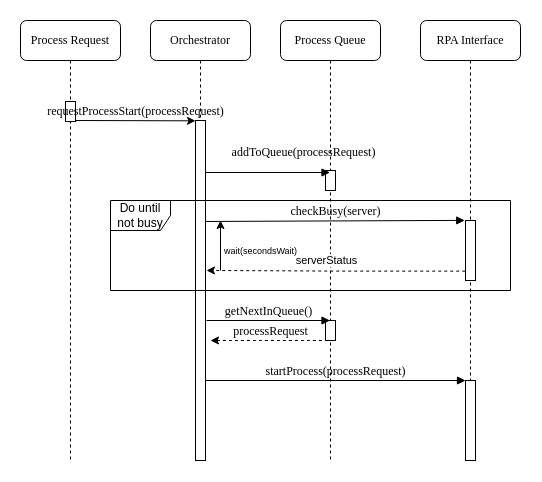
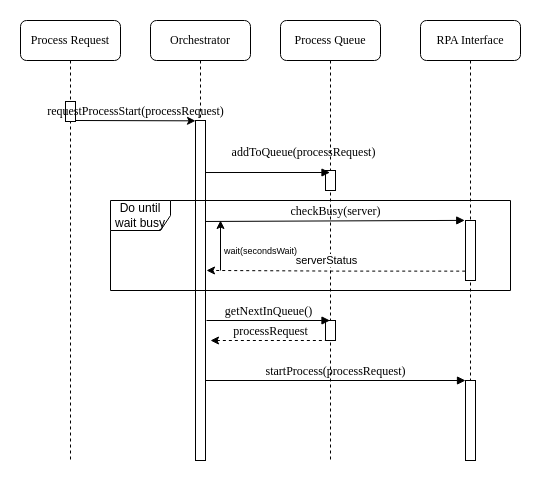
  <mxCell id="0" />
  <mxCell id="1" parent="0" />
  <mxCell id="2" value="Process Request" style="shape=umlLifeline;perimeter=lifelinePerimeter;whiteSpace=wrap;html=1;container=1;collapsible=0;recursiveResize=0;outlineConnect=0;rounded=1;shadow=0;comic=0;labelBackgroundColor=none;strokeWidth=1;fontFamily=Verdana;fontSize=12;align=center;" parent="1" vertex="1"><mxGeometry x="20" y="20" width="100" height="440" as="geometry" /></mxCell>
  <mxCell id="3" value="" style="html=1;points=[];perimeter=orthogonalPerimeter;rounded=0;shadow=0;comic=0;labelBackgroundColor=none;strokeWidth=1;fontFamily=Verdana;fontSize=12;align=center;" parent="2" vertex="1"><mxGeometry x="45" y="81" width="10" height="20" as="geometry" /></mxCell>
  <mxCell id="4" value="Process Queue" style="shape=umlLifeline;perimeter=lifelinePerimeter;whiteSpace=wrap;html=1;container=1;collapsible=0;recursiveResize=0;outlineConnect=0;rounded=1;shadow=0;comic=0;labelBackgroundColor=none;strokeWidth=1;fontFamily=Verdana;fontSize=12;align=center;" parent="1" vertex="1"><mxGeometry x="280" y="20" width="100" height="440" as="geometry" /></mxCell>
  <mxCell id="5" value="" style="html=1;points=[];perimeter=orthogonalPerimeter;rounded=0;shadow=0;comic=0;labelBackgroundColor=none;strokeWidth=1;fontFamily=Verdana;fontSize=12;align=center;" parent="4" vertex="1"><mxGeometry x="45" y="300" width="10" height="20" as="geometry" /></mxCell>
  <mxCell id="6" value="RPA Interface" style="shape=umlLifeline;perimeter=lifelinePerimeter;whiteSpace=wrap;html=1;container=1;collapsible=0;recursiveResize=0;outlineConnect=0;rounded=1;shadow=0;comic=0;labelBackgroundColor=none;strokeWidth=1;fontFamily=Verdana;fontSize=12;align=center;" parent="1" vertex="1"><mxGeometry x="420" y="20" width="100" height="440" as="geometry" /></mxCell>
  <mxCell id="7" value="" style="html=1;points=[];perimeter=orthogonalPerimeter;rounded=0;shadow=0;comic=0;labelBackgroundColor=none;strokeWidth=1;fontFamily=Verdana;fontSize=12;align=center;" parent="6" vertex="1"><mxGeometry x="45" y="200" width="10" height="60" as="geometry" /></mxCell>
  <mxCell id="8" value="Orchestrator" style="shape=umlLifeline;perimeter=lifelinePerimeter;whiteSpace=wrap;html=1;container=1;collapsible=0;recursiveResize=0;outlineConnect=0;rounded=1;shadow=0;comic=0;labelBackgroundColor=none;strokeWidth=1;fontFamily=Verdana;fontSize=12;align=center;" parent="1" vertex="1"><mxGeometry x="150" y="20" width="100" height="440" as="geometry" /></mxCell>
  <mxCell id="9" value="" style="html=1;points=[];perimeter=orthogonalPerimeter;rounded=0;shadow=0;comic=0;labelBackgroundColor=none;strokeWidth=1;fontFamily=Verdana;fontSize=12;align=center;" parent="8" vertex="1"><mxGeometry x="45" y="100" width="10" height="340" as="geometry" /></mxCell>
  <mxCell id="10" value="&lt;p style=&quot;line-height: 0%;&quot;&gt;&lt;font style=&quot;font-size: 9px;&quot;&gt;wait(secondsWait)&lt;/font&gt;&lt;/p&gt;" style="endArrow=classic;html=1;rounded=0;" parent="8" edge="1"><mxGeometry x="-0.2" y="-40" width="50" height="50" relative="1" as="geometry"><mxPoint x="70" y="250" as="sourcePoint" /><mxPoint x="70" y="200" as="targetPoint" /><mxPoint as="offset" /></mxGeometry></mxCell>
  <mxCell id="11" value="" style="html=1;points=[];perimeter=orthogonalPerimeter;rounded=0;shadow=0;comic=0;labelBackgroundColor=none;strokeWidth=1;fontFamily=Verdana;fontSize=12;align=center;" parent="1" vertex="1"><mxGeometry x="465" y="380" width="10" height="80" as="geometry" /></mxCell>
  <mxCell id="12" value="startProcess(processRequest)" style="html=1;verticalAlign=bottom;endArrow=block;entryX=0;entryY=0;labelBackgroundColor=none;fontFamily=Verdana;fontSize=12;" parent="1" source="9" target="11" edge="1"><mxGeometry relative="1" as="geometry"><mxPoint x="420" y="360" as="sourcePoint" /></mxGeometry></mxCell>
  <mxCell id="13" value="requestProcessStart(processRequest)" style="html=1;verticalAlign=bottom;endArrow=none;entryX=1;entryY=0.965;labelBackgroundColor=none;fontFamily=Verdana;fontSize=12;edgeStyle=elbowEdgeStyle;elbow=vertical;startArrow=classic;startFill=1;endFill=0;entryDx=0;entryDy=0;entryPerimeter=0;exitX=0;exitY=0.001;exitDx=0;exitDy=0;exitPerimeter=0;" parent="1" source="9" target="3" edge="1"><mxGeometry relative="1" as="geometry"><mxPoint x="130" y="130" as="sourcePoint" /></mxGeometry></mxCell>
  <mxCell id="14" value="getNextInQueue()" style="html=1;verticalAlign=bottom;endArrow=block;labelBackgroundColor=none;fontFamily=Verdana;fontSize=12;edgeStyle=elbowEdgeStyle;elbow=vertical;" parent="1" target="4" edge="1"><mxGeometry relative="1" as="geometry"><mxPoint x="206" y="320" as="sourcePoint" /><mxPoint x="340" y="320" as="targetPoint" /><Array as="points"><mxPoint x="360" y="320" /></Array></mxGeometry></mxCell>
  <mxCell id="15" value="processRequest" style="html=1;verticalAlign=bottom;endArrow=none;labelBackgroundColor=none;fontFamily=Verdana;fontSize=12;edgeStyle=elbowEdgeStyle;elbow=vertical;startArrow=classic;startFill=1;endFill=0;dashed=1;" parent="1" target="4" edge="1"><mxGeometry relative="1" as="geometry"><mxPoint x="210" y="340" as="sourcePoint" /><mxPoint x="360" y="340" as="targetPoint" /><Array as="points"><mxPoint x="360" y="340" /></Array></mxGeometry></mxCell>
  <mxCell id="16" value="" style="html=1;points=[];perimeter=orthogonalPerimeter;rounded=0;shadow=0;comic=0;labelBackgroundColor=none;strokeWidth=1;fontFamily=Verdana;fontSize=12;align=center;" parent="1" vertex="1"><mxGeometry x="325" y="170" width="10" height="20" as="geometry" /></mxCell>
- <mxCell id="17" value="Do until not busy" style="shape=umlFrame;whiteSpace=wrap;html=1;pointerEvents=0;" parent="1" vertex="1"><mxGeometry x="110" y="200" width="400" height="90" as="geometry" /></mxCell>
+ <mxCell id="17" value="Do until wait busy" style="shape=umlFrame;whiteSpace=wrap;html=1;pointerEvents=0;" parent="1" vertex="1"><mxGeometry x="110" y="200" width="400" height="90" as="geometry" /></mxCell>
  <mxCell id="18" value="checkBusy(server)" style="html=1;verticalAlign=bottom;endArrow=block;labelBackgroundColor=none;fontFamily=Verdana;fontSize=12;exitX=1;exitY=0.297;exitDx=0;exitDy=0;exitPerimeter=0;entryX=-0.076;entryY=-0.002;entryDx=0;entryDy=0;entryPerimeter=0;" parent="1" source="9" target="7" edge="1"><mxGeometry relative="1" as="geometry"><mxPoint x="334.9" y="219.92" as="sourcePoint" /><mxPoint x="590" y="220" as="targetPoint" /></mxGeometry></mxCell>
  <mxCell id="19" style="edgeStyle=orthogonalEdgeStyle;rounded=0;orthogonalLoop=1;jettySize=auto;html=1;exitX=-0.028;exitY=0.844;exitDx=0;exitDy=0;exitPerimeter=0;entryX=1.1;entryY=0.441;entryDx=0;entryDy=0;entryPerimeter=0;dashed=1;" parent="1" source="7" target="9" edge="1"><mxGeometry relative="1" as="geometry"><mxPoint x="625" y="260" as="sourcePoint" /><mxPoint x="340" y="270" as="targetPoint" /></mxGeometry></mxCell>
  <mxCell id="20" value="serverStatus" style="edgeLabel;html=1;align=center;verticalAlign=middle;resizable=0;points=[];" parent="19" vertex="1" connectable="0"><mxGeometry x="0.082" y="3" relative="1" as="geometry"><mxPoint y="-13" as="offset" /></mxGeometry></mxCell>
  <mxCell id="21" value="addToQueue(processRequest)" style="html=1;verticalAlign=bottom;endArrow=block;labelBackgroundColor=none;fontFamily=Verdana;fontSize=12;edgeStyle=elbowEdgeStyle;elbow=vertical;exitX=1;exitY=0.153;exitDx=0;exitDy=0;exitPerimeter=0;" parent="1" edge="1" target="4" source="9"><mxGeometry x="0.567" y="11" relative="1" as="geometry"><mxPoint x="75" y="170" as="sourcePoint" /><mxPoint x="325" y="170" as="targetPoint" /><mxPoint as="offset" /></mxGeometry></mxCell>
